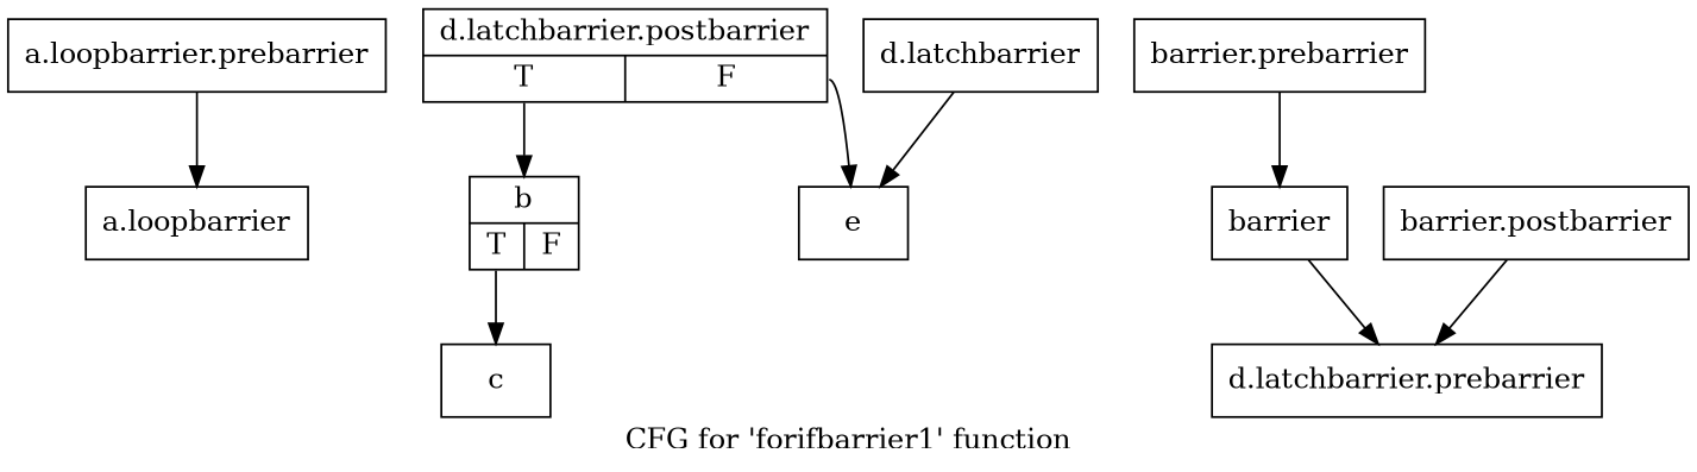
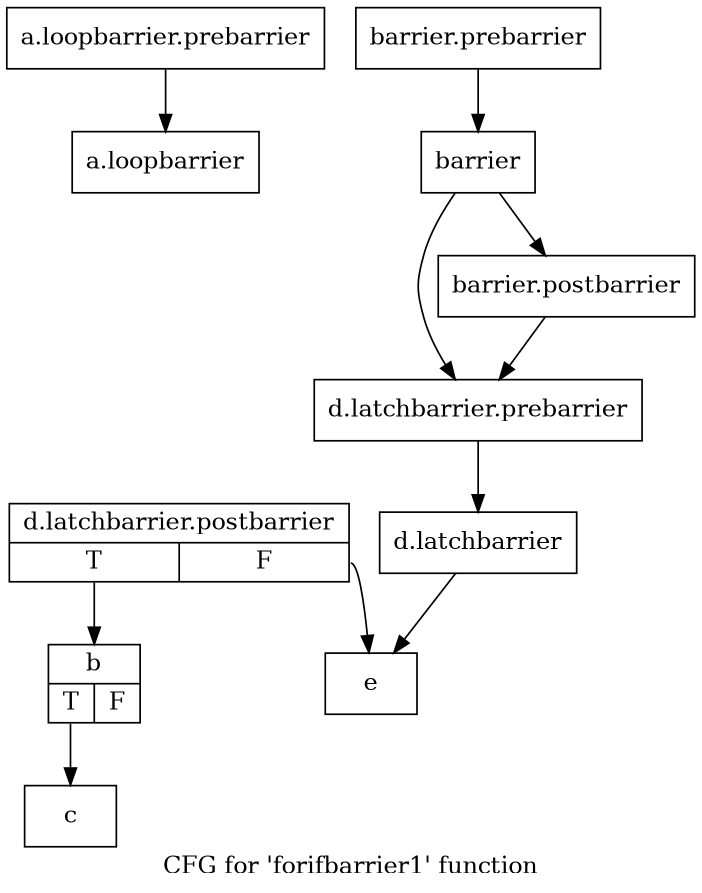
  digraph {
    label="CFG for 'forifbarrier1' function"
    node [shape=record]
    n1 [label="{a.loopbarrier.prebarrier}"]
    n2 [label="{a.loopbarrier}"]
    n3 [label="{b|{<s0>T|<s1>F}}"]
    n4 [label="{c}"]
    n5 [label="{barrier.prebarrier}"]
    n6 [label="{barrier}"]
    n7 [label="{d.latchbarrier.prebarrier}"]
    n8 [label="{d.latchbarrier}"]
    n9 [label="{barrier.postbarrier}"]
    n10 [label="{e}"]
    n11 [label="{d.latchbarrier.postbarrier|{<s0>T|<s1>F}}"]
    n1 -> n2
    n3 -> n4 [tailport=s0]
    n5 -> n6
    n6 -> n7
+   n6 -> n9
+   n7 -> n8
    n8 -> n10
    n9 -> n7
    n11 -> n3 [tailport=s0]
    n11 -> n10 [tailport=s1]
  }
